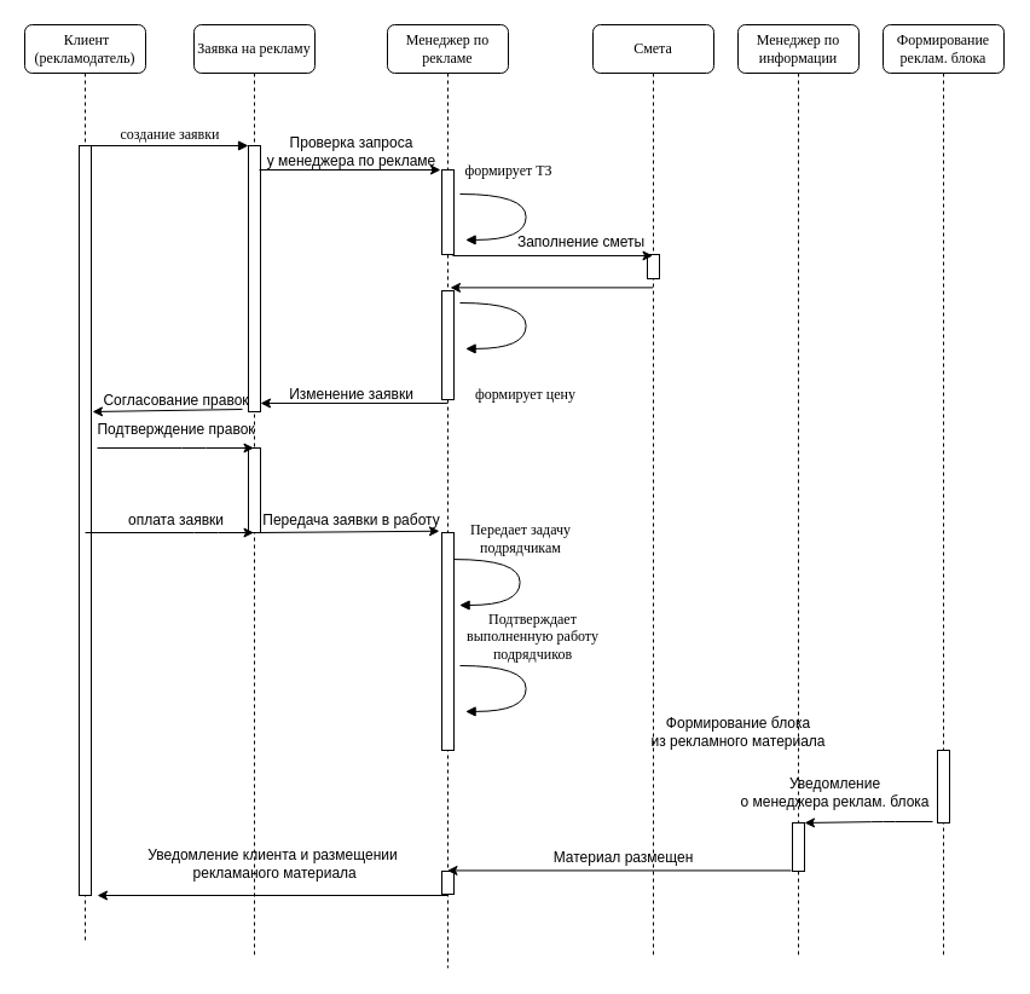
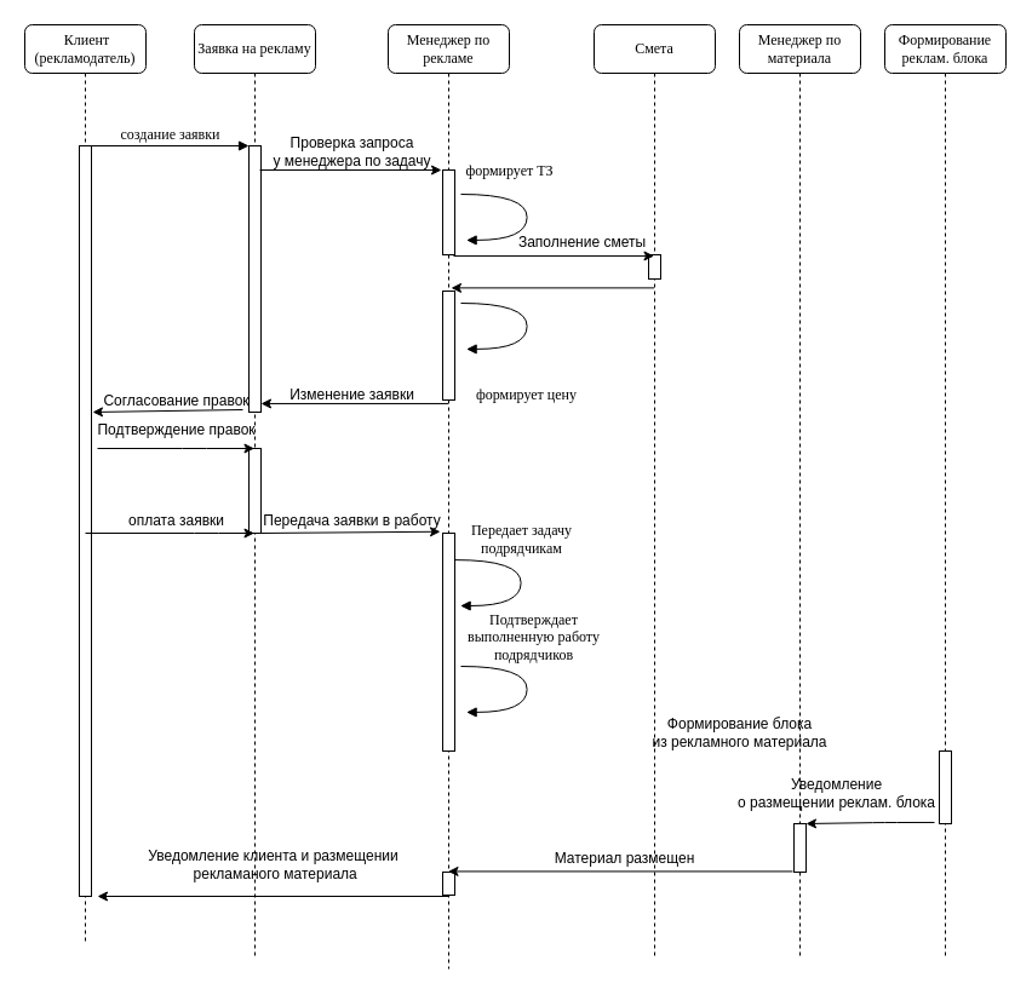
  <mxCell id="0" />
  <mxCell id="1" parent="0" />
  <mxCell id="2" value="Заявка на рекламу" style="shape=umlLifeline;perimeter=lifelinePerimeter;whiteSpace=wrap;html=1;container=1;collapsible=0;recursiveResize=0;outlineConnect=0;rounded=1;shadow=0;comic=0;labelBackgroundColor=none;strokeWidth=1;fontFamily=Verdana;fontSize=12;align=center;" parent="1" vertex="1"><mxGeometry x="160" y="20" width="100" height="770" as="geometry" /></mxCell>
  <mxCell id="3" value="" style="html=1;points=[];perimeter=orthogonalPerimeter;rounded=0;shadow=0;comic=0;labelBackgroundColor=none;strokeWidth=1;fontFamily=Verdana;fontSize=12;align=center;" parent="2" vertex="1"><mxGeometry x="45" y="100" width="10" height="220" as="geometry" /></mxCell>
  <mxCell id="4" value="Изменение заявки" style="text;html=1;align=center;verticalAlign=middle;resizable=0;points=[];autosize=1;" vertex="1" parent="2"><mxGeometry x="70" y="296" width="120" height="20" as="geometry" /></mxCell>
  <mxCell id="5" value="" style="html=1;points=[];perimeter=orthogonalPerimeter;rounded=0;shadow=0;comic=0;labelBackgroundColor=none;strokeWidth=1;fontFamily=Verdana;fontSize=12;align=center;" vertex="1" parent="2"><mxGeometry x="45" y="350" width="10" height="70" as="geometry" /></mxCell>
  <mxCell id="6" value="Менеджер по рекламе" style="shape=umlLifeline;perimeter=lifelinePerimeter;whiteSpace=wrap;html=1;container=1;collapsible=0;recursiveResize=0;outlineConnect=0;rounded=1;shadow=0;comic=0;labelBackgroundColor=none;strokeWidth=1;fontFamily=Verdana;fontSize=12;align=center;" parent="1" vertex="1"><mxGeometry x="320" y="20" width="100" height="780" as="geometry" /></mxCell>
  <mxCell id="7" value="" style="html=1;points=[];perimeter=orthogonalPerimeter;rounded=0;shadow=0;comic=0;labelBackgroundColor=none;strokeWidth=1;fontFamily=Verdana;fontSize=12;align=center;" parent="6" vertex="1"><mxGeometry x="45" y="120" width="10" height="70" as="geometry" /></mxCell>
  <mxCell id="8" value="" style="html=1;points=[];perimeter=orthogonalPerimeter;rounded=0;shadow=0;comic=0;labelBackgroundColor=none;strokeWidth=1;fontFamily=Verdana;fontSize=12;align=center;" vertex="1" parent="6"><mxGeometry x="45" y="420" width="10" height="180" as="geometry" /></mxCell>
  <mxCell id="9" value="Заполнение сметы" style="text;html=1;align=center;verticalAlign=middle;resizable=0;points=[];autosize=1;" vertex="1" parent="6"><mxGeometry x="100" y="170" width="120" height="20" as="geometry" /></mxCell>
  <mxCell id="10" value="" style="html=1;points=[];perimeter=orthogonalPerimeter;rounded=0;shadow=0;comic=0;labelBackgroundColor=none;strokeWidth=1;fontFamily=Verdana;fontSize=12;align=center;" vertex="1" parent="6"><mxGeometry x="45" y="700" width="10" height="19" as="geometry" /></mxCell>
  <mxCell id="11" value="&amp;nbsp;Клиент&lt;br&gt;(рекламодатель)" style="shape=umlLifeline;perimeter=lifelinePerimeter;whiteSpace=wrap;html=1;container=1;collapsible=0;recursiveResize=0;outlineConnect=0;rounded=1;shadow=0;comic=0;labelBackgroundColor=none;strokeWidth=1;fontFamily=Verdana;fontSize=12;align=center;" parent="1" vertex="1"><mxGeometry x="20" y="20" width="100" height="760" as="geometry" /></mxCell>
  <mxCell id="12" value="" style="html=1;points=[];perimeter=orthogonalPerimeter;rounded=0;shadow=0;comic=0;labelBackgroundColor=none;strokeWidth=1;fontFamily=Verdana;fontSize=12;align=center;" parent="11" vertex="1"><mxGeometry x="45" y="100" width="10" height="620" as="geometry" /></mxCell>
  <mxCell id="13" value="Согласование правок" style="text;html=1;align=center;verticalAlign=middle;resizable=0;points=[];autosize=1;" vertex="1" parent="11"><mxGeometry x="55" y="301" width="140" height="20" as="geometry" /></mxCell>
  <mxCell id="14" value="создание заявки" style="html=1;verticalAlign=bottom;endArrow=block;entryX=0;entryY=0;labelBackgroundColor=none;fontFamily=Verdana;fontSize=12;edgeStyle=elbowEdgeStyle;elbow=vertical;" parent="1" source="12" target="3" edge="1"><mxGeometry relative="1" as="geometry"><mxPoint x="140" y="130" as="sourcePoint" /></mxGeometry></mxCell>
  <mxCell id="15" value="" style="endArrow=classic;html=1;entryX=-0.1;entryY=0;entryDx=0;entryDy=0;entryPerimeter=0;exitX=0.9;exitY=0.091;exitDx=0;exitDy=0;exitPerimeter=0;" edge="1" parent="1" source="3" target="7"><mxGeometry width="50" height="50" relative="1" as="geometry"><mxPoint x="90" y="380" as="sourcePoint" /><mxPoint x="140" y="330" as="targetPoint" /></mxGeometry></mxCell>
- <mxCell id="16" value="Проверка запроса&lt;br&gt;у менеджера по рекламе" style="text;html=1;align=center;verticalAlign=middle;resizable=0;points=[];autosize=1;" vertex="1" parent="1"><mxGeometry x="210" y="110" width="160" height="30" as="geometry" /></mxCell>
+ <mxCell id="16" value="Проверка запроса&lt;br&gt;у менеджера по задачу" style="text;html=1;align=center;verticalAlign=middle;resizable=0;points=[];autosize=1;" vertex="1" parent="1"><mxGeometry x="210" y="110" width="160" height="30" as="geometry" /></mxCell>
  <mxCell id="17" value="формирует ТЗ" style="html=1;verticalAlign=bottom;endArrow=block;labelBackgroundColor=none;fontFamily=Verdana;fontSize=12;elbow=vertical;edgeStyle=orthogonalEdgeStyle;curved=1;entryX=1;entryY=0.286;entryPerimeter=0;exitX=1.038;exitY=0.345;exitPerimeter=0;" edge="1" parent="1"><mxGeometry x="-0.439" y="10" relative="1" as="geometry"><mxPoint x="380" y="160" as="sourcePoint" /><mxPoint x="384.62" y="197.92" as="targetPoint" /><Array as="points"><mxPoint x="434.62" y="159.9" /><mxPoint x="434.62" y="197.9" /></Array><mxPoint as="offset" /></mxGeometry></mxCell>
  <mxCell id="18" value="формирует цену" style="html=1;verticalAlign=bottom;endArrow=block;labelBackgroundColor=none;fontFamily=Verdana;fontSize=12;elbow=vertical;edgeStyle=orthogonalEdgeStyle;curved=1;entryX=1;entryY=0.286;entryPerimeter=0;exitX=1.038;exitY=0.345;exitPerimeter=0;" edge="1" parent="1"><mxGeometry x="0.298" y="-56" relative="1" as="geometry"><mxPoint x="380" y="250" as="sourcePoint" /><mxPoint x="384.62" y="287.92" as="targetPoint" /><Array as="points"><mxPoint x="434.62" y="249.9" /><mxPoint x="434.62" y="287.9" /></Array><mxPoint x="55" y="48" as="offset" /></mxGeometry></mxCell>
  <mxCell id="19" value="" style="endArrow=classic;html=1;entryX=1;entryY=0.968;entryDx=0;entryDy=0;entryPerimeter=0;" edge="1" parent="1" source="6" target="3"><mxGeometry width="50" height="50" relative="1" as="geometry"><mxPoint x="290" y="390" as="sourcePoint" /><mxPoint x="340" y="340" as="targetPoint" /></mxGeometry></mxCell>
  <mxCell id="20" value="" style="endArrow=classic;html=1;entryX=0.007;entryY=0.95;entryDx=0;entryDy=0;entryPerimeter=0;" edge="1" parent="1" target="13"><mxGeometry width="50" height="50" relative="1" as="geometry"><mxPoint x="200" y="338" as="sourcePoint" /><mxPoint x="77" y="342" as="targetPoint" /></mxGeometry></mxCell>
  <mxCell id="21" value="" style="endArrow=classic;html=1;" edge="1" parent="1" target="2"><mxGeometry width="50" height="50" relative="1" as="geometry"><mxPoint x="80" y="370" as="sourcePoint" /><mxPoint x="170" y="460" as="targetPoint" /><Array as="points"><mxPoint x="160" y="370" /></Array></mxGeometry></mxCell>
  <mxCell id="22" value="Подтверждение правок" style="text;html=1;align=center;verticalAlign=middle;resizable=0;points=[];autosize=1;" vertex="1" parent="1"><mxGeometry x="70" y="345" width="150" height="20" as="geometry" /></mxCell>
  <mxCell id="23" value="" style="endArrow=classic;html=1;" edge="1" parent="1" target="2"><mxGeometry width="50" height="50" relative="1" as="geometry"><mxPoint x="70" y="440" as="sourcePoint" /><mxPoint x="150" y="470" as="targetPoint" /><Array as="points"><mxPoint x="170" y="440" /></Array></mxGeometry></mxCell>
  <mxCell id="24" value="оплата заявки" style="text;html=1;align=center;verticalAlign=middle;resizable=0;points=[];autosize=1;" vertex="1" parent="1"><mxGeometry x="95" y="420" width="100" height="20" as="geometry" /></mxCell>
  <mxCell id="25" value="" style="endArrow=classic;html=1;exitX=0.9;exitY=1;exitDx=0;exitDy=0;exitPerimeter=0;entryX=-0.2;entryY=-0.007;entryDx=0;entryDy=0;entryPerimeter=0;" edge="1" parent="1" source="5" target="8"><mxGeometry width="50" height="50" relative="1" as="geometry"><mxPoint x="240" y="560" as="sourcePoint" /><mxPoint x="290" y="510" as="targetPoint" /><Array as="points" /></mxGeometry></mxCell>
  <mxCell id="26" value="Передача заявки в работу" style="text;html=1;align=center;verticalAlign=middle;resizable=0;points=[];autosize=1;" vertex="1" parent="1"><mxGeometry x="205" y="420" width="170" height="20" as="geometry" /></mxCell>
  <mxCell id="27" value="Передает задачу&lt;br&gt;подрядчикам" style="html=1;verticalAlign=bottom;endArrow=block;labelBackgroundColor=none;fontFamily=Verdana;fontSize=12;elbow=vertical;edgeStyle=orthogonalEdgeStyle;curved=1;entryX=1;entryY=0.286;entryPerimeter=0;exitX=1.038;exitY=0.345;exitPerimeter=0;" edge="1" parent="1"><mxGeometry x="-0.234" relative="1" as="geometry"><mxPoint x="375" y="462.08" as="sourcePoint" /><mxPoint x="379.62" y="500" as="targetPoint" /><Array as="points"><mxPoint x="429.62" y="461.98" /><mxPoint x="429.62" y="499.98" /></Array><mxPoint as="offset" /></mxGeometry></mxCell>
  <mxCell id="28" value="Подтверждает&lt;br&gt;выполненную работу&lt;br&gt;подрядчиков" style="html=1;verticalAlign=bottom;endArrow=block;labelBackgroundColor=none;fontFamily=Verdana;fontSize=12;elbow=vertical;edgeStyle=orthogonalEdgeStyle;curved=1;entryX=1;entryY=0.286;entryPerimeter=0;exitX=1.038;exitY=0.345;exitPerimeter=0;" edge="1" parent="1"><mxGeometry x="-0.234" y="5" relative="1" as="geometry"><mxPoint x="380" y="550" as="sourcePoint" /><mxPoint x="384.62" y="587.92" as="targetPoint" /><Array as="points"><mxPoint x="434.62" y="549.9" /><mxPoint x="434.62" y="587.9" /></Array><mxPoint as="offset" /></mxGeometry></mxCell>
- <mxCell id="29" value="Менеджер по информации" style="shape=umlLifeline;perimeter=lifelinePerimeter;whiteSpace=wrap;html=1;container=1;collapsible=0;recursiveResize=0;outlineConnect=0;rounded=1;shadow=0;comic=0;labelBackgroundColor=none;strokeWidth=1;fontFamily=Verdana;fontSize=12;align=center;" vertex="1" parent="1"><mxGeometry x="610" y="20" width="100" height="770" as="geometry" /></mxCell>
+ <mxCell id="29" value="Менеджер по материала" style="shape=umlLifeline;perimeter=lifelinePerimeter;whiteSpace=wrap;html=1;container=1;collapsible=0;recursiveResize=0;outlineConnect=0;rounded=1;shadow=0;comic=0;labelBackgroundColor=none;strokeWidth=1;fontFamily=Verdana;fontSize=12;align=center;" vertex="1" parent="1"><mxGeometry x="610" y="20" width="100" height="770" as="geometry" /></mxCell>
  <mxCell id="30" value="" style="html=1;points=[];perimeter=orthogonalPerimeter;rounded=0;shadow=0;comic=0;labelBackgroundColor=none;strokeWidth=1;fontFamily=Verdana;fontSize=12;align=center;" vertex="1" parent="29"><mxGeometry x="45" y="660" width="10" height="40" as="geometry" /></mxCell>
- <mxCell id="31" value="Уведомление&lt;br&gt;о менеджера реклам. блока" style="text;html=1;align=center;verticalAlign=middle;resizable=0;points=[];autosize=1;" vertex="1" parent="29"><mxGeometry x="-10" y="620" width="180" height="30" as="geometry" /></mxCell>
+ <mxCell id="31" value="Уведомление&lt;br&gt;о размещении реклам. блока" style="text;html=1;align=center;verticalAlign=middle;resizable=0;points=[];autosize=1;" vertex="1" parent="29"><mxGeometry x="-10" y="620" width="180" height="30" as="geometry" /></mxCell>
  <mxCell id="32" value="Формирование блока&lt;br&gt;из рекламного материала" style="text;html=1;align=center;verticalAlign=middle;resizable=0;points=[];autosize=1;" vertex="1" parent="1"><mxGeometry x="530" y="590" width="160" height="30" as="geometry" /></mxCell>
  <mxCell id="33" value="" style="endArrow=classic;html=1;exitX=-0.1;exitY=0.986;exitDx=0;exitDy=0;exitPerimeter=0;" edge="1" parent="1" source="30" target="6"><mxGeometry width="50" height="50" relative="1" as="geometry"><mxPoint x="430" y="790" as="sourcePoint" /><mxPoint x="480" y="740" as="targetPoint" /></mxGeometry></mxCell>
  <mxCell id="34" value="Материал размещен" style="text;html=1;align=center;verticalAlign=middle;resizable=0;points=[];autosize=1;" vertex="1" parent="1"><mxGeometry x="450" y="699" width="130" height="20" as="geometry" /></mxCell>
  <mxCell id="35" value="" style="endArrow=classic;html=1;" edge="1" parent="1" source="6"><mxGeometry width="50" height="50" relative="1" as="geometry"><mxPoint x="260" y="790" as="sourcePoint" /><mxPoint x="80" y="740" as="targetPoint" /></mxGeometry></mxCell>
  <mxCell id="36" value="Уведомление клиента и размещении&lt;br&gt;&amp;nbsp;рекламаного материала" style="text;html=1;align=center;verticalAlign=middle;resizable=0;points=[];autosize=1;" vertex="1" parent="1"><mxGeometry x="110" y="699" width="230" height="30" as="geometry" /></mxCell>
  <mxCell id="37" value="Смета" style="shape=umlLifeline;perimeter=lifelinePerimeter;whiteSpace=wrap;html=1;container=1;collapsible=0;recursiveResize=0;outlineConnect=0;rounded=1;shadow=0;comic=0;labelBackgroundColor=none;strokeWidth=1;fontFamily=Verdana;fontSize=12;align=center;" vertex="1" parent="1"><mxGeometry x="490" y="20" width="100" height="770" as="geometry" /></mxCell>
  <mxCell id="38" value="" style="html=1;points=[];perimeter=orthogonalPerimeter;rounded=0;shadow=0;comic=0;labelBackgroundColor=none;strokeWidth=1;fontFamily=Verdana;fontSize=12;align=center;" vertex="1" parent="37"><mxGeometry x="45" y="190" width="10" height="20" as="geometry" /></mxCell>
  <mxCell id="39" value="" style="html=1;points=[];perimeter=orthogonalPerimeter;rounded=0;shadow=0;comic=0;labelBackgroundColor=none;strokeWidth=1;fontFamily=Verdana;fontSize=12;align=center;" vertex="1" parent="1"><mxGeometry x="365" y="240" width="10" height="90" as="geometry" /></mxCell>
  <mxCell id="40" value="" style="endArrow=classic;html=1;exitX=0.9;exitY=1.014;exitDx=0;exitDy=0;exitPerimeter=0;" edge="1" parent="1" source="7" target="37"><mxGeometry width="50" height="50" relative="1" as="geometry"><mxPoint x="450" y="300" as="sourcePoint" /><mxPoint x="500" y="250" as="targetPoint" /></mxGeometry></mxCell>
  <mxCell id="41" value="" style="endArrow=classic;html=1;entryX=0.7;entryY=-0.029;entryDx=0;entryDy=0;entryPerimeter=0;" edge="1" parent="1" source="37" target="39"><mxGeometry width="50" height="50" relative="1" as="geometry"><mxPoint x="450" y="300" as="sourcePoint" /><mxPoint x="500" y="250" as="targetPoint" /></mxGeometry></mxCell>
  <mxCell id="42" value="Формирование&lt;br&gt;реклам. блока" style="shape=umlLifeline;perimeter=lifelinePerimeter;whiteSpace=wrap;html=1;container=1;collapsible=0;recursiveResize=0;outlineConnect=0;rounded=1;shadow=0;comic=0;labelBackgroundColor=none;strokeWidth=1;fontFamily=Verdana;fontSize=12;align=center;" vertex="1" parent="1"><mxGeometry x="730" y="20" width="100" height="770" as="geometry" /></mxCell>
  <mxCell id="43" value="" style="html=1;points=[];perimeter=orthogonalPerimeter;rounded=0;shadow=0;comic=0;labelBackgroundColor=none;strokeWidth=1;fontFamily=Verdana;fontSize=12;align=center;" vertex="1" parent="42"><mxGeometry x="45" y="600" width="10" height="60" as="geometry" /></mxCell>
  <mxCell id="44" value="" style="endArrow=classic;html=1;exitX=-0.4;exitY=0.983;exitDx=0;exitDy=0;exitPerimeter=0;" edge="1" parent="1" source="43" target="30"><mxGeometry width="50" height="50" relative="1" as="geometry"><mxPoint x="720" y="740" as="sourcePoint" /><mxPoint x="770" y="690" as="targetPoint" /><Array as="points"><mxPoint x="730" y="679" /></Array></mxGeometry></mxCell>
